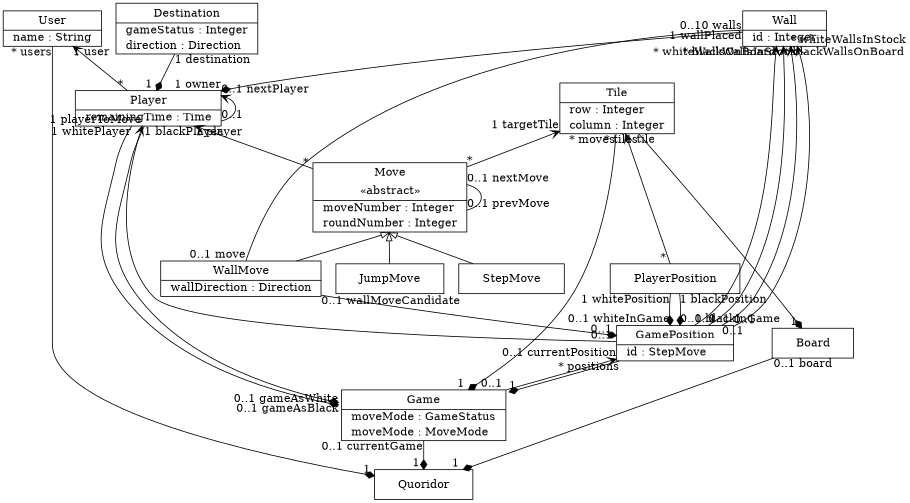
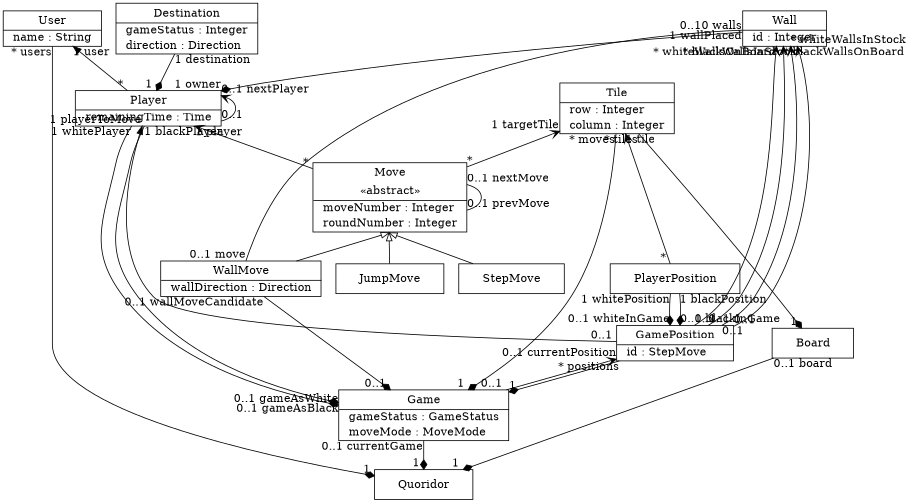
  digraph {
    rankdir=BT
    node [margin=0 shape=plaintext]
    edge [dir=back taillabel="0..1 "]
    n1 [label=<<table border="1" cellspacing="0" cellborder="0" cellpadding="10"><tr><td>    Quoridor    </td></tr></table>>]
    n2 [label=<<table border="1" cellspacing="0" cellborder="0" cellpadding="10"><tr><td>    Board    </td></tr></table>>]
    n3 [label=<<table border="1" cellspacing="0" cellborder="0" cellpadding="2"><tr><td cellpadding="4">    User    </td></tr><hr/><tr><td align="left" href="" title="String name&#13;">  name : String  </td></tr></table>>]
-   n4 [label=<<table border="1" cellspacing="0" cellborder="0" cellpadding="2"><tr><td cellpadding="4">    Game    </td></tr><hr/><tr><td align="left" href="" title="GameStatus gameStatus&#13;">  moveMode : GameStatus  </td></tr><tr><td align="left" href="" title="MoveMode moveMode&#13;">  moveMode : MoveMode  </td></tr></table>>]
+   n4 [label=<<table border="1" cellspacing="0" cellborder="0" cellpadding="2"><tr><td cellpadding="4">    Game    </td></tr><hr/><tr><td align="left" href="" title="GameStatus gameStatus&#13;">  gameStatus : GameStatus  </td></tr><tr><td align="left" href="" title="MoveMode moveMode&#13;">  moveMode : MoveMode  </td></tr></table>>]
    n5 [label=<<table border="1" cellspacing="0" cellborder="0" cellpadding="2"><tr><td cellpadding="4">    Tile    </td></tr><hr/><tr><td align="left" href="" title="Integer row&#13;">  row : Integer  </td></tr><tr><td align="left" href="" title="Integer column&#13;">  column : Integer  </td></tr></table>>]
    n6 [label=<<table border="1" cellspacing="0" cellborder="0" cellpadding="2"><tr><td cellpadding="4">    Player    </td></tr><hr/><tr><td align="left" href="" title="Time remainingTime&#13;">  remainingTime : Time  </td></tr></table>>]
    n7 [label=<<table border="1" cellspacing="0" cellborder="0" cellpadding="2"><tr><td cellpadding="4">    GamePosition    </td></tr><hr/><tr><td align="left" href="" title="Integer id&#13;">  id : StepMove  </td></tr></table>>]
    n8 [label=<<table border="1" cellspacing="0" cellborder="0" cellpadding="2"><tr><td cellpadding="4">    WallMove    </td></tr><hr/><tr><td align="left" href="" title="Direction wallDirection&#13;">  wallDirection : Direction  </td></tr></table>>]
    n9 [label=<<table border="1" cellspacing="0" cellborder="0" cellpadding="2"><tr><td cellpadding="4">    Wall    </td></tr><hr/><tr><td align="left" href="" title="Integer id&#13;">  id : Integer  </td></tr></table>>]
    n10 [label=<<table border="1" cellspacing="0" cellborder="0" cellpadding="2"><tr><td cellpadding="4">    Destination    </td></tr><hr/><tr><td align="left" href="" title="Integer targetNumber&#13;">  gameStatus : Integer  </td></tr><tr><td align="left" href="" title="Direction direction&#13;">  direction : Direction  </td></tr></table>>]
    n11 [label=<<table border="1" cellspacing="0" cellborder="0" cellpadding="10"><tr><td>    PlayerPosition    </td></tr></table>>]
    n12 [label=<<table border="1" cellspacing="0" cellborder="0" cellpadding="2"><tr><td cellpadding="4">    Move    </td></tr><tr><td cellpadding="4">&laquo;abstract&raquo;</td></tr><hr/><tr><td align="left" href="" title="Integer moveNumber&#13;">  moveNumber : Integer  </td></tr><tr><td align="left" href="" title="Integer roundNumber&#13;">  roundNumber : Integer  </td></tr></table>>]
    n13 [label=<<table border="1" cellspacing="0" cellborder="0" cellpadding="10"><tr><td>    StepMove    </td></tr></table>>]
    n14 [label=<<table border="1" cellspacing="0" cellborder="0" cellpadding="10"><tr><td>    JumpMove    </td></tr></table>>]
    n1 -> n2 [arrowtail=diamond headlabel="0..1 board" taillabel="1 "]
    n1 -> n3 [arrowtail=diamond headlabel="* users" taillabel="1 "]
    n1 -> n4 [arrowtail=diamond headlabel="0..1 currentGame" taillabel="1 "]
    n2 -> n5 [arrowtail=diamond headlabel="* tiles" taillabel="1 "]
    n4 -> n5 [arrowtail=diamond headlabel="* moves" taillabel="1 "]
    n4 -> n6 [arrowtail=diamond headlabel="1 whitePlayer" taillabel="0..1 gameAsWhite"]
    n4 -> n6 [arrowtail=diamond headlabel="1 blackPlayer" taillabel="0..1 gameAsBlack"]
    n4 -> n7 [arrowhead=open dir=forward headlabel="0..1 currentPosition"]
    n4 -> n7 [arrowtail=diamond headlabel="* positions" taillabel="1 "]
-   n7 -> n8 [arrowtail=diamond headlabel="0..1 wallMoveCandidate"]
-   n6 -> n3 [arrowhead=open dir=forward headlabel="1 user" taillabel="* "]
+   n4 -> n8 [arrowtail=diamond headlabel="0..1 wallMoveCandidate"]
+   n6 -> n3 [arrowhead=normal dir=forward headlabel="1 user" taillabel="* "]
    n6 -> n6 [arrowhead=open dir=forward headlabel="0..1 nextPlayer"]
    n6 -> n9 [arrowtail=diamond headlabel="0..10 walls" taillabel="1 owner"]
    n6 -> n10 [arrowtail=diamond headlabel="1 destination" taillabel="1 "]
-   n7 -> n6 [arrowhead=open dir=forward headlabel="1 playerToMove"]
+   n7 -> n6 [arrowhead=normal dir=forward headlabel="1 playerToMove"]
    n7 -> n9 [arrowhead=open dir=forward headlabel="* whiteWallsOnBoard"]
    n7 -> n9 [arrowhead=open dir=forward headlabel="* blackWallsOnBoard"]
    n7 -> n9 [arrowhead=open dir=forward headlabel="* whiteWallsInStock"]
    n7 -> n9 [arrowhead=open dir=forward headlabel="* blackWallsInStock"]
    n7 -> n11 [arrowtail=diamond headlabel="1 whitePosition" taillabel="0..1 whiteInGame"]
    n7 -> n11 [arrowtail=diamond headlabel="1 blackPosition" taillabel="0..1 blackInGame"]
    n8 -> n9 [dir=none headlabel="1 wallPlaced" taillabel="0..1 move"]
    n8 -> n12 [arrowhead=empty samehead=gen dir="" taillabel=""]
    n11 -> n5 [arrowhead=open dir=forward headlabel="1 tile" taillabel="* "]
    n12 -> n5 [arrowhead=open dir=forward headlabel="1 targetTile" taillabel="* "]
    n12 -> n6 [arrowhead=open dir=forward headlabel="1 player" taillabel="* "]
    n12 -> n12 [dir=none headlabel="0..1 nextMove" taillabel="0..1 prevMove"]
    n13 -> n12 [arrowhead=empty samehead=gen dir="" taillabel=""]
    n14 -> n12 [arrowhead=empty samehead=gen dir="" taillabel=""]
  }
